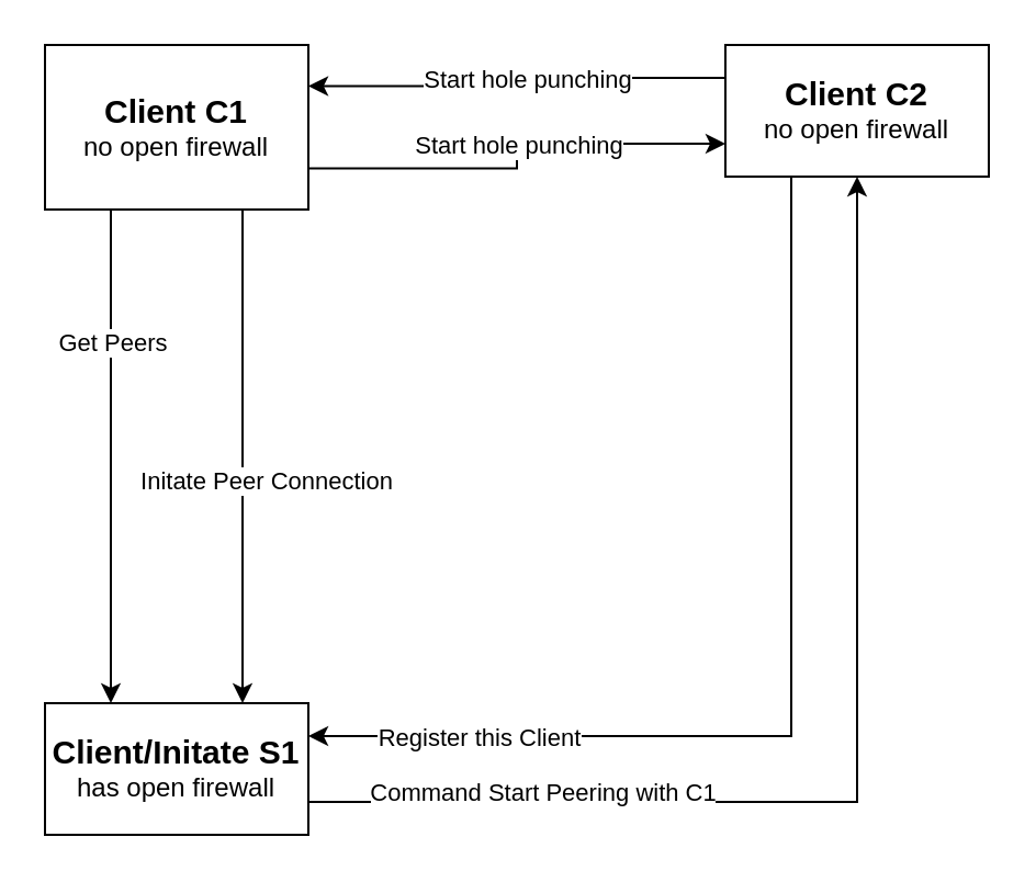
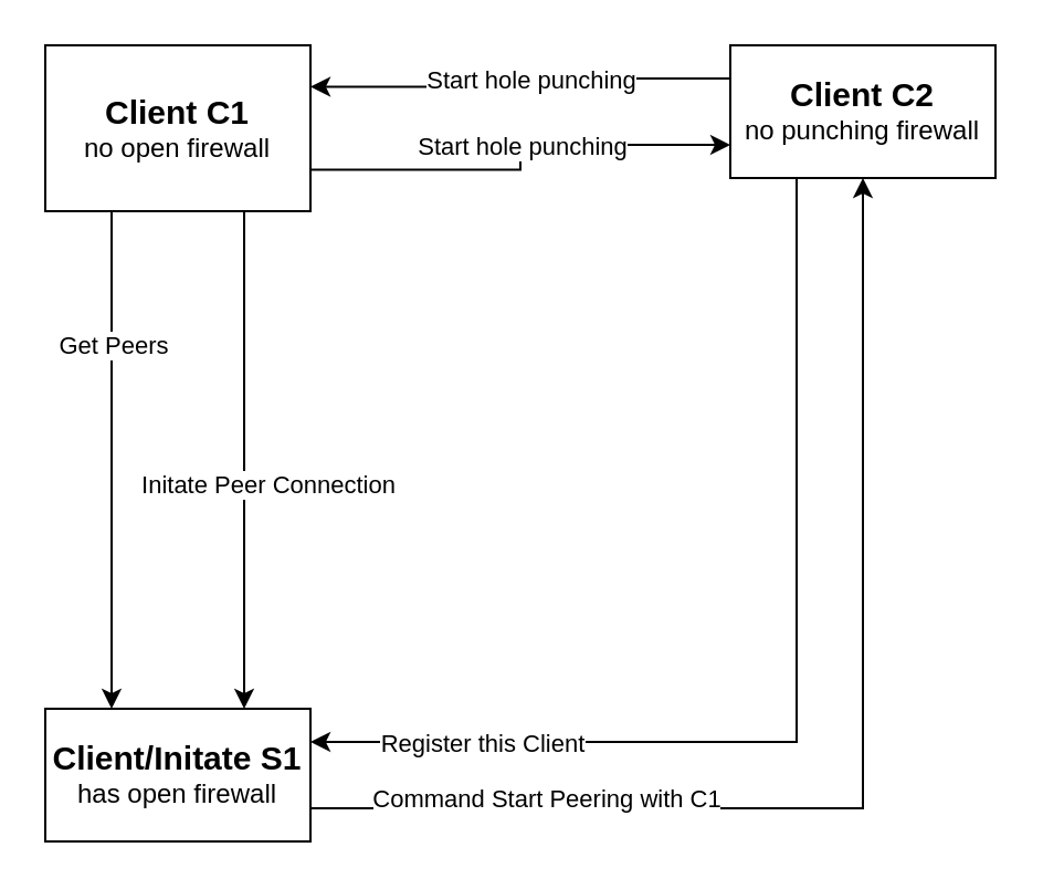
  <mxCell id="0" />
  <mxCell id="1" parent="0" />
  <mxCell id="2" style="edgeStyle=orthogonalEdgeStyle;rounded=0;orthogonalLoop=1;jettySize=auto;html=1;exitX=0.25;exitY=1;exitDx=0;exitDy=0;entryX=0.25;entryY=0;entryDx=0;entryDy=0;" edge="1" parent="1" source="8" target="16"><mxGeometry relative="1" as="geometry" /></mxCell>
  <mxCell id="3" value="Get Peers" style="edgeLabel;html=1;align=center;verticalAlign=middle;resizable=0;points=[];" vertex="1" connectable="0" parent="2"><mxGeometry x="0.3" y="-4" relative="1" as="geometry"><mxPoint x="4" y="-86" as="offset" /></mxGeometry></mxCell>
  <mxCell id="4" style="edgeStyle=orthogonalEdgeStyle;rounded=0;orthogonalLoop=1;jettySize=auto;html=1;exitX=0.75;exitY=1;exitDx=0;exitDy=0;entryX=0.75;entryY=0;entryDx=0;entryDy=0;" edge="1" parent="1" source="8" target="16"><mxGeometry relative="1" as="geometry"><Array as="points" /></mxGeometry></mxCell>
  <mxCell id="5" value="Initate Peer Connection" style="edgeLabel;html=1;align=center;verticalAlign=middle;resizable=0;points=[];" vertex="1" connectable="0" parent="4"><mxGeometry x="-0.017" y="-4" relative="1" as="geometry"><mxPoint x="14" y="12" as="offset" /></mxGeometry></mxCell>
  <mxCell id="6" style="edgeStyle=orthogonalEdgeStyle;rounded=0;orthogonalLoop=1;jettySize=auto;html=1;exitX=1;exitY=0.75;exitDx=0;exitDy=0;entryX=0;entryY=0.75;entryDx=0;entryDy=0;" edge="1" parent="1" source="8" target="13"><mxGeometry relative="1" as="geometry" /></mxCell>
  <mxCell id="7" value="Start hole punching" style="edgeLabel;html=1;align=center;verticalAlign=middle;resizable=0;points=[];" vertex="1" connectable="0" parent="6"><mxGeometry x="0.253" relative="1" as="geometry"><mxPoint x="-19" as="offset" /></mxGeometry></mxCell>
  <mxCell id="8" value="&lt;font style=&quot;font-size: 15px;&quot;&gt;&lt;b&gt;Client C1&lt;/b&gt;&lt;/font&gt;&lt;br&gt;no open firewall" style="rounded=0;whiteSpace=wrap;html=1;" vertex="1" parent="1"><mxGeometry x="20" y="20" width="120" height="75" as="geometry" /></mxCell>
  <mxCell id="9" style="edgeStyle=orthogonalEdgeStyle;rounded=0;orthogonalLoop=1;jettySize=auto;html=1;exitX=0.25;exitY=1;exitDx=0;exitDy=0;entryX=1;entryY=0.25;entryDx=0;entryDy=0;" edge="1" parent="1" source="13" target="16"><mxGeometry relative="1" as="geometry" /></mxCell>
  <mxCell id="10" value="Register this Client" style="edgeLabel;html=1;align=center;verticalAlign=middle;resizable=0;points=[];" vertex="1" connectable="0" parent="9"><mxGeometry x="0.676" relative="1" as="geometry"><mxPoint as="offset" /></mxGeometry></mxCell>
  <mxCell id="11" style="edgeStyle=orthogonalEdgeStyle;rounded=0;orthogonalLoop=1;jettySize=auto;html=1;exitX=0;exitY=0.25;exitDx=0;exitDy=0;entryX=1;entryY=0.25;entryDx=0;entryDy=0;" edge="1" parent="1" source="13" target="8"><mxGeometry relative="1" as="geometry" /></mxCell>
  <mxCell id="12" value="Start hole punching" style="edgeLabel;html=1;align=center;verticalAlign=middle;resizable=0;points=[];" vertex="1" connectable="0" parent="11"><mxGeometry x="-0.063" relative="1" as="geometry"><mxPoint as="offset" /></mxGeometry></mxCell>
- <mxCell id="13" value="&lt;font style=&quot;font-size: 15px;&quot;&gt;&lt;b&gt;Client C2&lt;/b&gt;&lt;/font&gt;&lt;br&gt;no open firewall" style="rounded=0;whiteSpace=wrap;html=1;" vertex="1" parent="1"><mxGeometry x="330" y="20" width="120" height="60" as="geometry" /></mxCell>
+ <mxCell id="13" value="&lt;font style=&quot;font-size: 15px;&quot;&gt;&lt;b&gt;Client C2&lt;/b&gt;&lt;/font&gt;&lt;br&gt;no punching firewall" style="rounded=0;whiteSpace=wrap;html=1;" vertex="1" parent="1"><mxGeometry x="330" y="20" width="120" height="60" as="geometry" /></mxCell>
  <mxCell id="14" style="edgeStyle=orthogonalEdgeStyle;rounded=0;orthogonalLoop=1;jettySize=auto;html=1;exitX=1;exitY=0.75;exitDx=0;exitDy=0;entryX=0.5;entryY=1;entryDx=0;entryDy=0;" edge="1" parent="1" source="16" target="13"><mxGeometry relative="1" as="geometry" /></mxCell>
  <mxCell id="15" value="Command Start Peering with C1" style="edgeLabel;html=1;align=center;verticalAlign=middle;resizable=0;points=[];" vertex="1" connectable="0" parent="14"><mxGeometry x="-0.604" y="5" relative="1" as="geometry"><mxPoint as="offset" /></mxGeometry></mxCell>
  <mxCell id="16" value="&lt;font style=&quot;font-size: 15px;&quot;&gt;&lt;b&gt;Client/Initate S1&lt;/b&gt;&lt;/font&gt;&lt;br&gt;has open firewall" style="rounded=0;whiteSpace=wrap;html=1;" vertex="1" parent="1"><mxGeometry x="20" y="320" width="120" height="60" as="geometry" /></mxCell>
